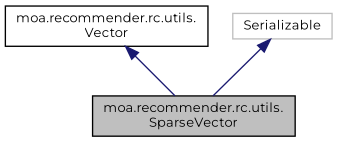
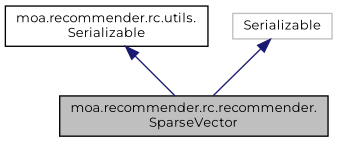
  digraph {
    fontname=Montserrat
    node [color=black fillcolor=white fontname=Montserrat fontsize=10 shape=record style=filled]
    edge [color=midnightblue dir=back fontname=Montserrat fontsize=10 labelfontname=Helvetica labelfontsize=10 style=solid]
-   n1 [fillcolor=grey75 fontcolor=black height=0.2 label="moa.recommender.rc.utils.\lSparseVector" width=0.4]
-   n2 [height=0.2 label="moa.recommender.rc.utils.\lVector" width=0.4]
+   n1 [fillcolor=grey75 fontcolor=black height=0.2 label="moa.recommender.rc.recommender.\lSparseVector" width=0.4]
+   n2 [height=0.2 label="moa.recommender.rc.utils.\lSerializable" width=0.4]
    n3 [color=grey75 height=0.2 label=Serializable width=0.4]
    n2 -> n1
    n3 -> n1
  }
